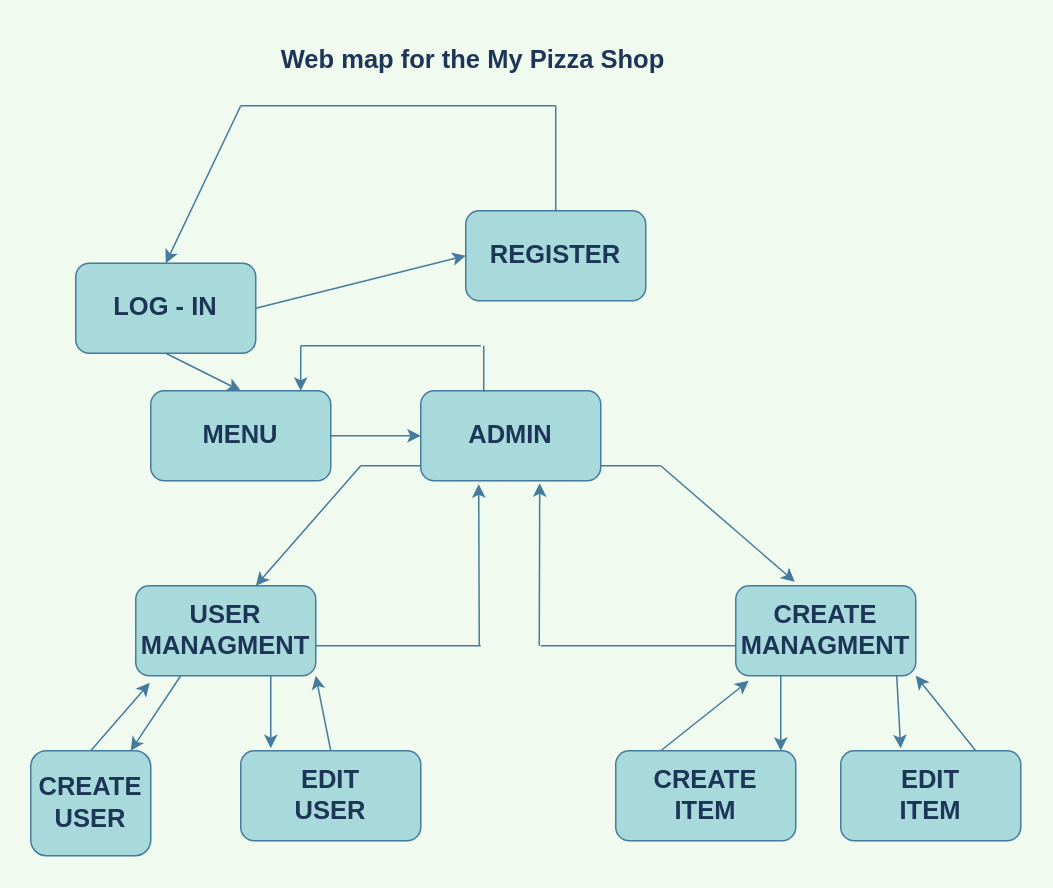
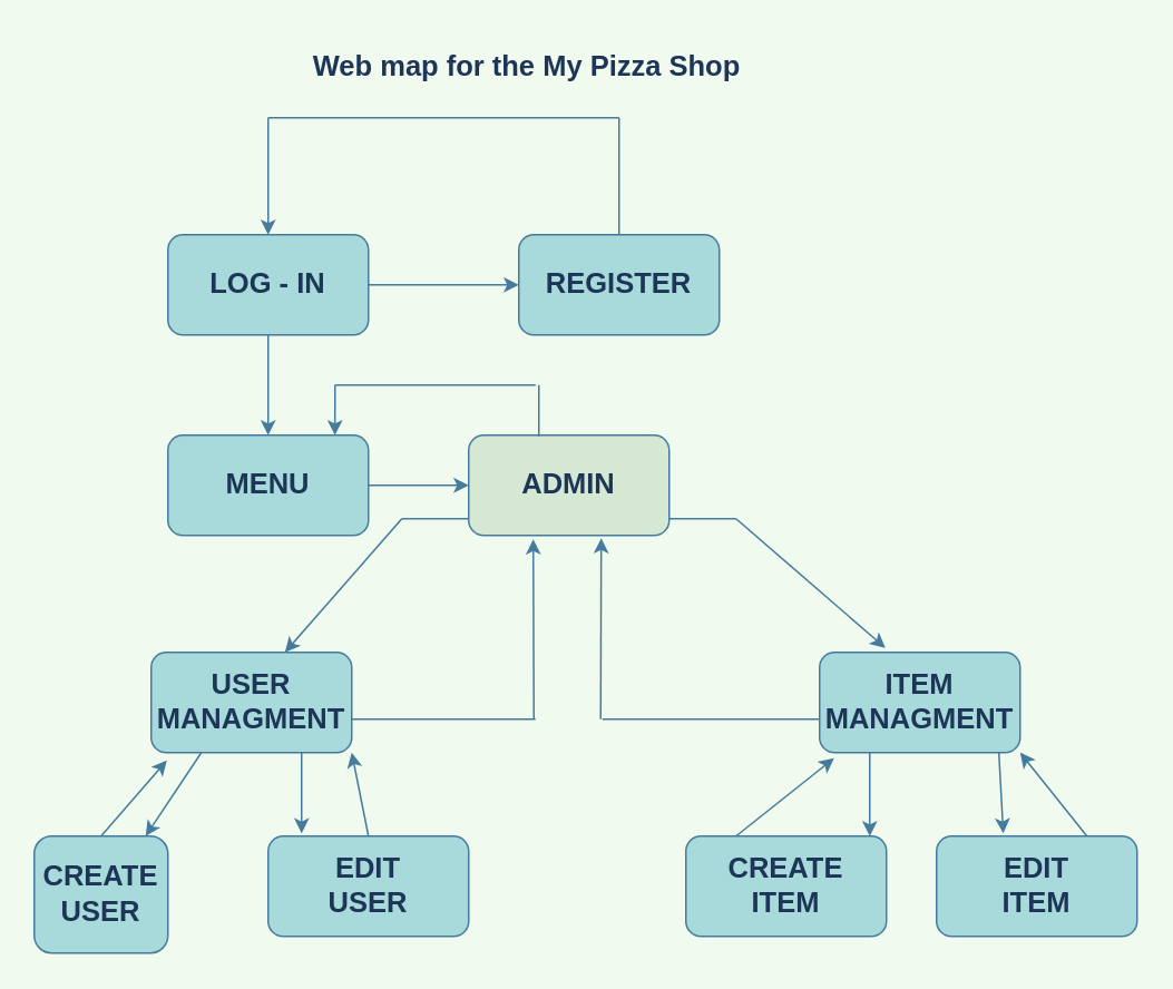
  <mxCell id="0" />
  <mxCell id="1" parent="0" />
- <mxCell id="2" value="&lt;span style=&quot;font-size: 17px;&quot;&gt;&lt;b&gt;LOG - IN&lt;/b&gt;&lt;/span&gt;" style="rounded=1;whiteSpace=wrap;html=1;fillColor=#A8DADC;strokeColor=#457B9D;fontColor=#1D3557;" parent="1" vertex="1"><mxGeometry x="50" y="175" width="120" height="60" as="geometry" /></mxCell>
+ <mxCell id="2" value="&lt;span style=&quot;font-size: 17px;&quot;&gt;&lt;b&gt;LOG - IN&lt;/b&gt;&lt;/span&gt;" style="rounded=1;whiteSpace=wrap;html=1;fillColor=#A8DADC;strokeColor=#457B9D;fontColor=#1D3557;" parent="1" vertex="1"><mxGeometry x="100" y="140" width="120" height="60" as="geometry" /></mxCell>
  <mxCell id="3" value="&lt;font style=&quot;font-size: 17px;&quot;&gt;&lt;b&gt;Web map for the My Pizza Shop&lt;/b&gt;&lt;/font&gt;" style="text;html=1;strokeColor=none;fillColor=none;align=center;verticalAlign=middle;whiteSpace=wrap;rounded=1;fontColor=#1D3557;" parent="1" vertex="1"><mxGeometry x="120" y="20" width="390" height="40" as="geometry" /></mxCell>
  <mxCell id="4" value="REGISTER" style="rounded=1;whiteSpace=wrap;html=1;fontSize=17;fillColor=#A8DADC;strokeColor=#457B9D;fontStyle=1;fontColor=#1D3557;" parent="1" vertex="1"><mxGeometry x="310" y="140" width="120" height="60" as="geometry" /></mxCell>
  <mxCell id="5" value="MENU" style="rounded=1;whiteSpace=wrap;html=1;fontSize=17;fillColor=#A8DADC;strokeColor=#457B9D;fontStyle=1;fontColor=#1D3557;" parent="1" vertex="1"><mxGeometry x="100" y="260" width="120" height="60" as="geometry" /></mxCell>
- <mxCell id="6" value="ADMIN" style="rounded=1;whiteSpace=wrap;html=1;fontSize=17;fillColor=#A8DADC;strokeColor=#457B9D;fontStyle=1;fontColor=#1D3557;" parent="1" vertex="1"><mxGeometry x="280" y="260" width="120" height="60" as="geometry" /></mxCell>
+ <mxCell id="6" value="ADMIN" style="rounded=1;whiteSpace=wrap;html=1;fontSize=17;fillColor=#d5e8d4;strokeColor=#457B9D;fontStyle=1;fontColor=#1D3557;" parent="1" vertex="1"><mxGeometry x="280" y="260" width="120" height="60" as="geometry" /></mxCell>
  <mxCell id="7" value="USER MANAGMENT" style="rounded=1;whiteSpace=wrap;html=1;fontSize=17;fillColor=#A8DADC;strokeColor=#457B9D;fontStyle=1;fontColor=#1D3557;" parent="1" vertex="1"><mxGeometry x="90" y="390" width="120" height="60" as="geometry" /></mxCell>
- <mxCell id="8" value="CREATE MANAGMENT" style="rounded=1;whiteSpace=wrap;html=1;fontSize=17;fillColor=#A8DADC;strokeColor=#457B9D;fontStyle=1;fontColor=#1D3557;" parent="1" vertex="1"><mxGeometry x="490" y="390" width="120" height="60" as="geometry" /></mxCell>
+ <mxCell id="8" value="ITEM MANAGMENT" style="rounded=1;whiteSpace=wrap;html=1;fontSize=17;fillColor=#A8DADC;strokeColor=#457B9D;fontStyle=1;fontColor=#1D3557;" parent="1" vertex="1"><mxGeometry x="490" y="390" width="120" height="60" as="geometry" /></mxCell>
  <mxCell id="9" value="" style="endArrow=classic;html=1;rounded=1;fontSize=17;exitX=1;exitY=0.5;exitDx=0;exitDy=0;entryX=0;entryY=0.5;entryDx=0;entryDy=0;curved=1;labelBackgroundColor=#F1FAEE;strokeColor=#457B9D;fontColor=#1D3557;" parent="1" source="2" target="4" edge="1"><mxGeometry width="50" height="50" relative="1" as="geometry"><mxPoint x="380" y="230" as="sourcePoint" /><mxPoint x="430" y="180" as="targetPoint" /></mxGeometry></mxCell>
  <mxCell id="10" value="" style="endArrow=classic;html=1;rounded=1;fontSize=17;exitX=0.5;exitY=1;exitDx=0;exitDy=0;entryX=0.5;entryY=0;entryDx=0;entryDy=0;curved=1;labelBackgroundColor=#F1FAEE;strokeColor=#457B9D;fontColor=#1D3557;" parent="1" source="2" target="5" edge="1"><mxGeometry width="50" height="50" relative="1" as="geometry"><mxPoint x="380" y="230" as="sourcePoint" /><mxPoint x="430" y="180" as="targetPoint" /></mxGeometry></mxCell>
  <mxCell id="11" value="" style="endArrow=none;html=1;rounded=1;fontSize=17;exitX=0.5;exitY=0;exitDx=0;exitDy=0;curved=1;labelBackgroundColor=#F1FAEE;strokeColor=#457B9D;fontColor=#1D3557;" parent="1" source="4" edge="1"><mxGeometry width="50" height="50" relative="1" as="geometry"><mxPoint x="380" y="230" as="sourcePoint" /><mxPoint x="370" y="70" as="targetPoint" /></mxGeometry></mxCell>
  <mxCell id="12" value="" style="endArrow=none;html=1;rounded=1;fontSize=17;curved=1;labelBackgroundColor=#F1FAEE;strokeColor=#457B9D;fontColor=#1D3557;" parent="1" edge="1"><mxGeometry width="50" height="50" relative="1" as="geometry"><mxPoint x="160" y="70" as="sourcePoint" /><mxPoint x="370" y="70" as="targetPoint" /></mxGeometry></mxCell>
  <mxCell id="13" value="" style="endArrow=classic;html=1;rounded=1;fontSize=17;entryX=0.5;entryY=0;entryDx=0;entryDy=0;curved=1;labelBackgroundColor=#F1FAEE;strokeColor=#457B9D;fontColor=#1D3557;" parent="1" target="2" edge="1"><mxGeometry width="50" height="50" relative="1" as="geometry"><mxPoint x="160" y="70" as="sourcePoint" /><mxPoint x="430" y="180" as="targetPoint" /></mxGeometry></mxCell>
  <mxCell id="14" value="" style="endArrow=classic;html=1;rounded=1;fontSize=17;exitX=1;exitY=0.5;exitDx=0;exitDy=0;entryX=0;entryY=0.5;entryDx=0;entryDy=0;curved=1;labelBackgroundColor=#F1FAEE;strokeColor=#457B9D;fontColor=#1D3557;" parent="1" source="5" target="6" edge="1"><mxGeometry width="50" height="50" relative="1" as="geometry"><mxPoint x="380" y="320" as="sourcePoint" /><mxPoint x="430" y="270" as="targetPoint" /></mxGeometry></mxCell>
  <mxCell id="15" value="" style="endArrow=classic;html=1;rounded=1;fontSize=17;entryX=0.328;entryY=-0.044;entryDx=0;entryDy=0;entryPerimeter=0;curved=1;labelBackgroundColor=#F1FAEE;strokeColor=#457B9D;fontColor=#1D3557;" parent="1" target="8" edge="1"><mxGeometry width="50" height="50" relative="1" as="geometry"><mxPoint x="440" y="310" as="sourcePoint" /><mxPoint x="440" y="360" as="targetPoint" /></mxGeometry></mxCell>
  <mxCell id="16" value="" style="endArrow=none;html=1;rounded=1;fontSize=17;curved=1;labelBackgroundColor=#F1FAEE;strokeColor=#457B9D;fontColor=#1D3557;" parent="1" edge="1"><mxGeometry width="50" height="50" relative="1" as="geometry"><mxPoint x="400" y="310" as="sourcePoint" /><mxPoint x="440" y="310" as="targetPoint" /></mxGeometry></mxCell>
  <mxCell id="17" value="" style="endArrow=classic;html=1;rounded=1;fontSize=17;entryX=0.667;entryY=0;entryDx=0;entryDy=0;entryPerimeter=0;curved=1;labelBackgroundColor=#F1FAEE;strokeColor=#457B9D;fontColor=#1D3557;" parent="1" target="7" edge="1"><mxGeometry width="50" height="50" relative="1" as="geometry"><mxPoint x="240" y="310" as="sourcePoint" /><mxPoint x="250" y="360" as="targetPoint" /></mxGeometry></mxCell>
  <mxCell id="18" value="" style="endArrow=none;html=1;rounded=1;fontSize=17;curved=1;labelBackgroundColor=#F1FAEE;strokeColor=#457B9D;fontColor=#1D3557;" parent="1" edge="1"><mxGeometry width="50" height="50" relative="1" as="geometry"><mxPoint x="240" y="310" as="sourcePoint" /><mxPoint x="280" y="310" as="targetPoint" /></mxGeometry></mxCell>
  <mxCell id="19" value="" style="endArrow=none;html=1;rounded=1;fontSize=17;exitX=0.35;exitY=0.011;exitDx=0;exitDy=0;exitPerimeter=0;curved=1;labelBackgroundColor=#F1FAEE;strokeColor=#457B9D;fontColor=#1D3557;" parent="1" source="6" edge="1"><mxGeometry width="50" height="50" relative="1" as="geometry"><mxPoint x="380" y="300" as="sourcePoint" /><mxPoint x="322" y="230" as="targetPoint" /></mxGeometry></mxCell>
  <mxCell id="20" value="" style="endArrow=none;html=1;rounded=1;fontSize=17;curved=1;labelBackgroundColor=#F1FAEE;strokeColor=#457B9D;fontColor=#1D3557;" parent="1" edge="1"><mxGeometry width="50" height="50" relative="1" as="geometry"><mxPoint x="200" y="230" as="sourcePoint" /><mxPoint x="320" y="230" as="targetPoint" /></mxGeometry></mxCell>
  <mxCell id="21" value="" style="endArrow=classic;html=1;rounded=1;fontSize=17;entryX=0.833;entryY=0;entryDx=0;entryDy=0;entryPerimeter=0;curved=1;labelBackgroundColor=#F1FAEE;strokeColor=#457B9D;fontColor=#1D3557;" parent="1" target="5" edge="1"><mxGeometry width="50" height="50" relative="1" as="geometry"><mxPoint x="200" y="230" as="sourcePoint" /><mxPoint x="430" y="250" as="targetPoint" /></mxGeometry></mxCell>
  <mxCell id="22" value="" style="endArrow=classic;html=1;rounded=1;fontSize=17;entryX=0.322;entryY=1.039;entryDx=0;entryDy=0;entryPerimeter=0;curved=1;labelBackgroundColor=#F1FAEE;strokeColor=#457B9D;fontColor=#1D3557;" parent="1" target="6" edge="1"><mxGeometry width="50" height="50" relative="1" as="geometry"><mxPoint x="319" y="430" as="sourcePoint" /><mxPoint x="420" y="280" as="targetPoint" /></mxGeometry></mxCell>
  <mxCell id="23" value="" style="endArrow=none;html=1;rounded=1;fontSize=17;curved=1;labelBackgroundColor=#F1FAEE;strokeColor=#457B9D;fontColor=#1D3557;" parent="1" edge="1"><mxGeometry width="50" height="50" relative="1" as="geometry"><mxPoint x="360" y="430" as="sourcePoint" /><mxPoint x="490" y="430" as="targetPoint" /></mxGeometry></mxCell>
  <mxCell id="24" value="" style="endArrow=classic;html=1;rounded=1;fontSize=17;entryX=0.661;entryY=1.028;entryDx=0;entryDy=0;entryPerimeter=0;curved=1;labelBackgroundColor=#F1FAEE;strokeColor=#457B9D;fontColor=#1D3557;" parent="1" target="6" edge="1"><mxGeometry width="50" height="50" relative="1" as="geometry"><mxPoint x="359" y="430" as="sourcePoint" /><mxPoint x="420" y="280" as="targetPoint" /></mxGeometry></mxCell>
  <mxCell id="25" value="" style="endArrow=none;html=1;rounded=1;fontSize=17;curved=1;labelBackgroundColor=#F1FAEE;strokeColor=#457B9D;fontColor=#1D3557;" parent="1" edge="1"><mxGeometry width="50" height="50" relative="1" as="geometry"><mxPoint x="210" y="430" as="sourcePoint" /><mxPoint x="320" y="430" as="targetPoint" /></mxGeometry></mxCell>
  <mxCell id="26" value="CREATE&lt;br&gt;USER" style="rounded=1;whiteSpace=wrap;html=1;fontSize=17;fillColor=#A8DADC;strokeColor=#457B9D;fontStyle=1;fontColor=#1D3557;" parent="1" vertex="1"><mxGeometry x="20" y="500" width="80" height="70" as="geometry" /></mxCell>
  <mxCell id="27" value="EDIT&lt;br&gt;USER" style="rounded=1;whiteSpace=wrap;html=1;fontSize=17;fillColor=#A8DADC;strokeColor=#457B9D;fontStyle=1;fontColor=#1D3557;" parent="1" vertex="1"><mxGeometry x="160" y="500" width="120" height="60" as="geometry" /></mxCell>
  <mxCell id="28" value="CREATE&lt;br&gt;ITEM" style="rounded=1;whiteSpace=wrap;html=1;fontSize=17;fillColor=#A8DADC;strokeColor=#457B9D;fontStyle=1;fontColor=#1D3557;" parent="1" vertex="1"><mxGeometry x="410" y="500" width="120" height="60" as="geometry" /></mxCell>
  <mxCell id="29" value="EDIT&lt;br&gt;ITEM" style="rounded=1;whiteSpace=wrap;html=1;fontSize=17;fillColor=#A8DADC;strokeColor=#457B9D;fontStyle=1;fontColor=#1D3557;" parent="1" vertex="1"><mxGeometry x="560" y="500" width="120" height="60" as="geometry" /></mxCell>
  <mxCell id="30" value="" style="endArrow=classic;html=1;rounded=0;strokeColor=#457B9D;fontColor=#1D3557;fillColor=#A8DADC;exitX=0.25;exitY=1;exitDx=0;exitDy=0;entryX=0.833;entryY=0;entryDx=0;entryDy=0;entryPerimeter=0;labelBackgroundColor=#F1FAEE;" parent="1" source="7" target="26" edge="1"><mxGeometry width="50" height="50" relative="1" as="geometry"><mxPoint x="300" y="490" as="sourcePoint" /><mxPoint x="350" y="440" as="targetPoint" /></mxGeometry></mxCell>
  <mxCell id="31" value="" style="endArrow=classic;html=1;rounded=0;strokeColor=#457B9D;fontColor=#1D3557;fillColor=#A8DADC;exitX=0.75;exitY=1;exitDx=0;exitDy=0;entryX=0.167;entryY=-0.028;entryDx=0;entryDy=0;entryPerimeter=0;labelBackgroundColor=#F1FAEE;" parent="1" source="7" target="27" edge="1"><mxGeometry width="50" height="50" relative="1" as="geometry"><mxPoint x="300" y="490" as="sourcePoint" /><mxPoint x="350" y="440" as="targetPoint" /></mxGeometry></mxCell>
  <mxCell id="32" value="" style="endArrow=classic;html=1;rounded=0;strokeColor=#457B9D;fontColor=#1D3557;fillColor=#A8DADC;exitX=0.25;exitY=1;exitDx=0;exitDy=0;entryX=0.917;entryY=0;entryDx=0;entryDy=0;entryPerimeter=0;labelBackgroundColor=#F1FAEE;" parent="1" source="8" target="28" edge="1"><mxGeometry width="50" height="50" relative="1" as="geometry"><mxPoint x="300" y="490" as="sourcePoint" /><mxPoint x="360" y="540" as="targetPoint" /></mxGeometry></mxCell>
  <mxCell id="33" value="" style="endArrow=classic;html=1;rounded=0;strokeColor=#457B9D;fontColor=#1D3557;fillColor=#A8DADC;exitX=0.894;exitY=0.994;exitDx=0;exitDy=0;exitPerimeter=0;entryX=0.333;entryY=-0.028;entryDx=0;entryDy=0;entryPerimeter=0;labelBackgroundColor=#F1FAEE;" parent="1" source="8" target="29" edge="1"><mxGeometry width="50" height="50" relative="1" as="geometry"><mxPoint x="640" y="480" as="sourcePoint" /><mxPoint x="590" y="490" as="targetPoint" /></mxGeometry></mxCell>
  <mxCell id="34" value="" style="endArrow=classic;html=1;rounded=0;exitX=0.5;exitY=0;exitDx=0;exitDy=0;entryX=0.078;entryY=1.078;entryDx=0;entryDy=0;entryPerimeter=0;labelBackgroundColor=#F1FAEE;strokeColor=#457B9D;fontColor=#1D3557;" edge="1" parent="1" source="26" target="7"><mxGeometry width="50" height="50" relative="1" as="geometry"><mxPoint x="370" y="620" as="sourcePoint" /><mxPoint x="420" y="570" as="targetPoint" /></mxGeometry></mxCell>
  <mxCell id="35" value="" style="endArrow=classic;html=1;rounded=0;exitX=0.5;exitY=0;exitDx=0;exitDy=0;entryX=1;entryY=1;entryDx=0;entryDy=0;labelBackgroundColor=#F1FAEE;strokeColor=#457B9D;fontColor=#1D3557;" edge="1" parent="1" source="27" target="7"><mxGeometry width="50" height="50" relative="1" as="geometry"><mxPoint x="370" y="620" as="sourcePoint" /><mxPoint x="420" y="570" as="targetPoint" /></mxGeometry></mxCell>
  <mxCell id="36" value="" style="endArrow=classic;html=1;rounded=0;exitX=0.25;exitY=0;exitDx=0;exitDy=0;entryX=0.072;entryY=1.056;entryDx=0;entryDy=0;entryPerimeter=0;labelBackgroundColor=#F1FAEE;strokeColor=#457B9D;fontColor=#1D3557;" edge="1" parent="1" source="28" target="8"><mxGeometry width="50" height="50" relative="1" as="geometry"><mxPoint x="370" y="620" as="sourcePoint" /><mxPoint x="420" y="570" as="targetPoint" /></mxGeometry></mxCell>
  <mxCell id="37" value="" style="endArrow=classic;html=1;rounded=0;entryX=1;entryY=1;entryDx=0;entryDy=0;exitX=0.75;exitY=0;exitDx=0;exitDy=0;labelBackgroundColor=#F1FAEE;strokeColor=#457B9D;fontColor=#1D3557;" edge="1" parent="1" source="29" target="8"><mxGeometry width="50" height="50" relative="1" as="geometry"><mxPoint x="630" y="610" as="sourcePoint" /><mxPoint x="420" y="570" as="targetPoint" /></mxGeometry></mxCell>
